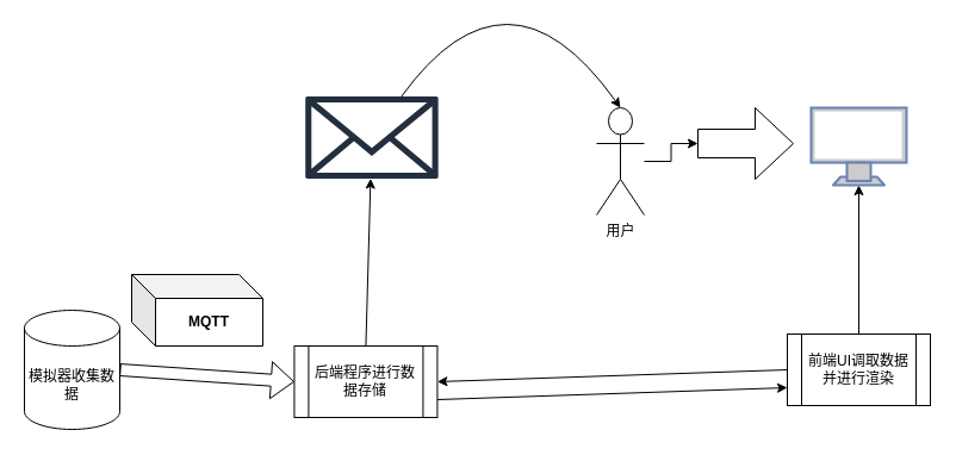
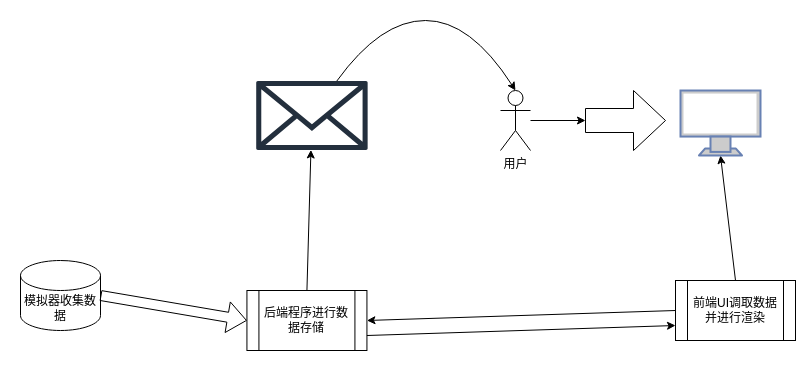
  <mxCell id="0" />
  <mxCell id="1" parent="0" />
- <mxCell id="2" value="模拟器收集数据" style="shape=cylinder3;whiteSpace=wrap;html=1;boundedLbl=1;backgroundOutline=1;size=15;" parent="1" vertex="1"><mxGeometry x="20" y="260" width="80" height="100" as="geometry" /></mxCell>
+ <mxCell id="2" value="模拟器收集数据" style="shape=cylinder3;whiteSpace=wrap;html=1;boundedLbl=1;backgroundOutline=1;size=15;" parent="1" vertex="1"><mxGeometry x="20" y="260" width="80" height="70" as="geometry" /></mxCell>
  <mxCell id="3" value="" style="shape=flexArrow;endArrow=classic;html=1;rounded=0;exitX=1;exitY=0.5;exitDx=0;exitDy=0;exitPerimeter=0;entryX=0;entryY=0.5;entryDx=0;entryDy=0;" parent="1" source="2" target="4" edge="1"><mxGeometry width="50" height="50" relative="1" as="geometry"><mxPoint x="380" y="330" as="sourcePoint" /><mxPoint x="410" y="310" as="targetPoint" /></mxGeometry></mxCell>
  <mxCell id="4" value="后端程序进行数据存储" style="shape=process;whiteSpace=wrap;html=1;backgroundOutline=1;" parent="1" vertex="1"><mxGeometry x="246.43" y="290" width="120" height="60" as="geometry" /></mxCell>
- <mxCell id="5" value="前端UI调取数据并进行渲染" style="shape=process;whiteSpace=wrap;html=1;backgroundOutline=1;" parent="1" vertex="1"><mxGeometry x="660" y="280" width="120" height="60" as="geometry" /></mxCell>
+ <mxCell id="5" value="前端UI调取数据并进行渲染" style="shape=process;whiteSpace=wrap;html=1;backgroundOutline=1;" parent="1" vertex="1"><mxGeometry x="675" y="280" width="120" height="60" as="geometry" /></mxCell>
  <mxCell id="6" value="" style="endArrow=classic;html=1;rounded=0;entryX=1;entryY=0.5;entryDx=0;entryDy=0;exitX=0;exitY=0.5;exitDx=0;exitDy=0;" parent="1" source="5" target="4" edge="1"><mxGeometry width="50" height="50" relative="1" as="geometry"><mxPoint x="570" y="440" as="sourcePoint" /><mxPoint x="620" y="390" as="targetPoint" /></mxGeometry></mxCell>
  <mxCell id="7" value="" style="endArrow=classic;html=1;rounded=0;entryX=0;entryY=0.75;entryDx=0;entryDy=0;exitX=1;exitY=0.75;exitDx=0;exitDy=0;" parent="1" source="4" target="5" edge="1"><mxGeometry width="50" height="50" relative="1" as="geometry"><mxPoint x="580" y="420" as="sourcePoint" /><mxPoint x="630" y="370" as="targetPoint" /></mxGeometry></mxCell>
  <mxCell id="8" value="" style="edgeStyle=orthogonalEdgeStyle;rounded=0;orthogonalLoop=1;jettySize=auto;html=1;" parent="1" source="9" target="12" edge="1"><mxGeometry relative="1" as="geometry" /></mxCell>
- <mxCell id="9" value="用户" style="shape=umlActor;verticalLabelPosition=bottom;verticalAlign=top;html=1;outlineConnect=0;" parent="1" vertex="1"><mxGeometry x="500" y="90" width="40" height="90" as="geometry" /></mxCell>
+ <mxCell id="9" value="用户" style="shape=umlActor;verticalLabelPosition=bottom;verticalAlign=top;html=1;outlineConnect=0;" parent="1" vertex="1"><mxGeometry x="500" y="90" width="30" height="60" as="geometry" /></mxCell>
  <mxCell id="10" value="" style="endArrow=classic;html=1;rounded=0;exitX=0.5;exitY=0;exitDx=0;exitDy=0;entryX=0.5;entryY=1;entryDx=0;entryDy=0;entryPerimeter=0;" parent="1" source="5" target="11" edge="1"><mxGeometry width="50" height="50" relative="1" as="geometry"><mxPoint x="730" y="230" as="sourcePoint" /><mxPoint x="720" y="170" as="targetPoint" /></mxGeometry></mxCell>
  <mxCell id="11" value="" style="fontColor=#0066CC;verticalAlign=top;verticalLabelPosition=bottom;labelPosition=center;align=center;html=1;outlineConnect=0;fillColor=#CCCCCC;strokeColor=#6881B3;gradientColor=none;gradientDirection=north;strokeWidth=2;shape=mxgraph.networks.monitor;" parent="1" vertex="1"><mxGeometry x="680" y="90" width="80" height="65" as="geometry" /></mxCell>
  <mxCell id="12" value="" style="shape=singleArrow;whiteSpace=wrap;html=1;arrowWidth=0.4;arrowSize=0.4;verticalAlign=top;" parent="1" vertex="1"><mxGeometry x="585" y="90" width="80" height="60" as="geometry" /></mxCell>
  <mxCell id="13" value="" style="sketch=0;outlineConnect=0;fontColor=#232F3E;gradientColor=none;fillColor=#232F3D;strokeColor=none;dashed=0;verticalLabelPosition=bottom;verticalAlign=top;align=center;html=1;fontSize=12;fontStyle=0;aspect=fixed;pointerEvents=1;shape=mxgraph.aws4.email_2;" vertex="1" parent="1"><mxGeometry x="255.71" y="80" width="111.43" height="70" as="geometry" /></mxCell>
  <mxCell id="14" value="" style="endArrow=classic;html=1;rounded=0;exitX=0.5;exitY=0;exitDx=0;exitDy=0;" edge="1" parent="1" source="4" target="13"><mxGeometry width="50" height="50" relative="1" as="geometry"><mxPoint x="560" y="250" as="sourcePoint" /><mxPoint x="610" y="200" as="targetPoint" /></mxGeometry></mxCell>
  <mxCell id="15" value="" style="curved=1;endArrow=classic;html=1;rounded=0;entryX=0.5;entryY=0;entryDx=0;entryDy=0;entryPerimeter=0;" edge="1" parent="1" source="13" target="9"><mxGeometry width="50" height="50" relative="1" as="geometry"><mxPoint x="330" y="20" as="sourcePoint" /><mxPoint x="380" y="-30" as="targetPoint" /><Array as="points"><mxPoint x="380" y="20" /><mxPoint x="470" y="20" /></Array></mxGeometry></mxCell>
- <mxCell id="16" value="&lt;b&gt;MQTT&lt;/b&gt;" style="shape=cube;whiteSpace=wrap;html=1;boundedLbl=1;backgroundOutline=1;darkOpacity=0.05;darkOpacity2=0.1;" vertex="1" parent="1"><mxGeometry x="110" y="230" width="110" height="60" as="geometry" /></mxCell>
